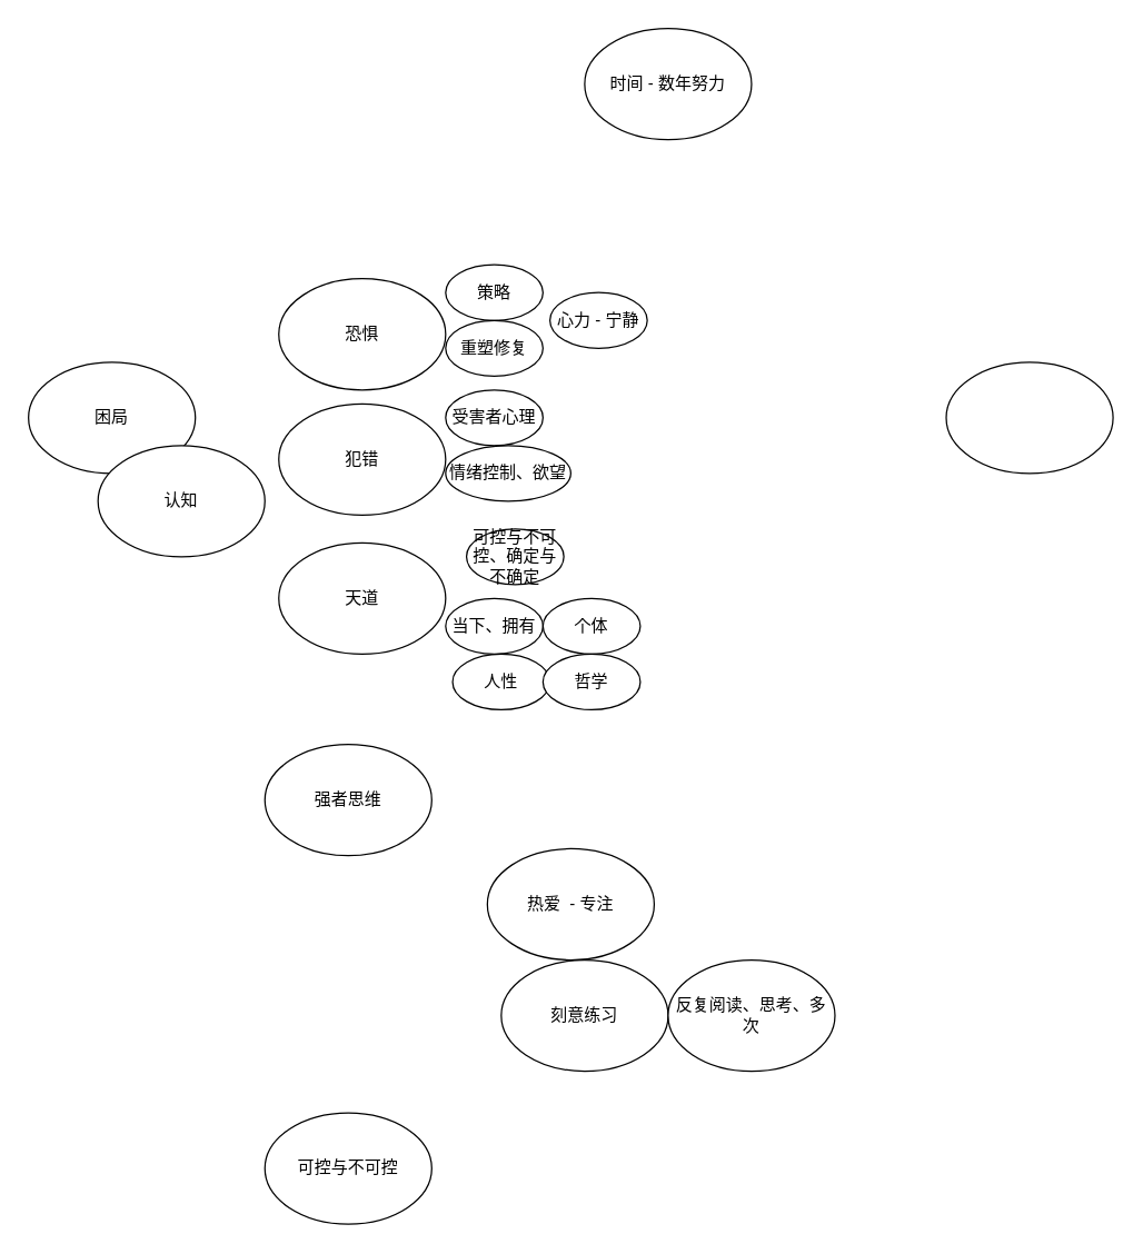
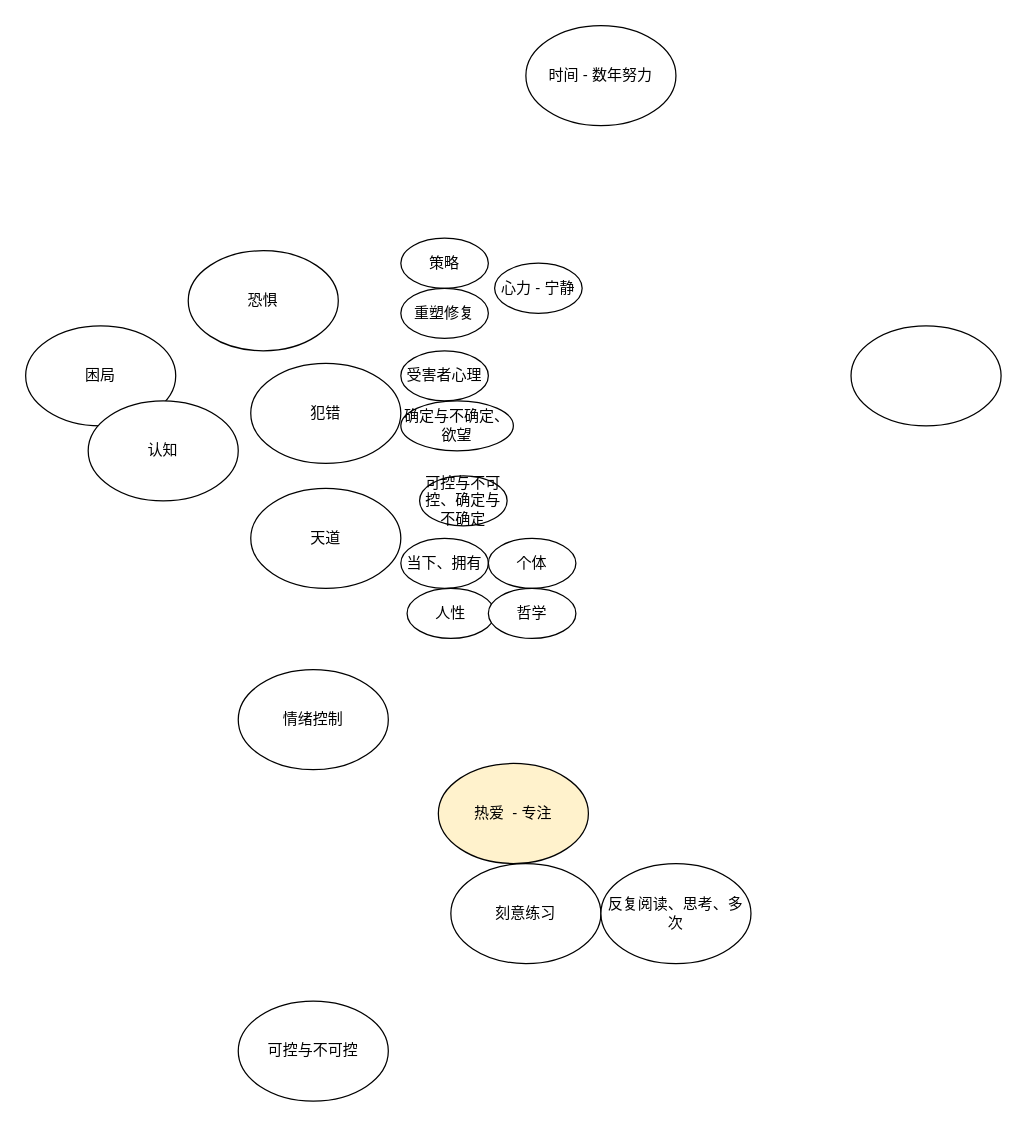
  <mxCell id="0" />
  <mxCell id="1" parent="0" />
  <mxCell id="2" value="困局" style="ellipse;whiteSpace=wrap;html=1;" vertex="1" parent="1"><mxGeometry x="20" y="260" width="120" height="80" as="geometry" /></mxCell>
  <mxCell id="3" value="犯错" style="ellipse;whiteSpace=wrap;html=1;" vertex="1" parent="1"><mxGeometry x="200" y="290" width="120" height="80" as="geometry" /></mxCell>
  <mxCell id="4" value="" style="ellipse;whiteSpace=wrap;html=1;" vertex="1" parent="1"><mxGeometry x="680" y="260" width="120" height="80" as="geometry" /></mxCell>
  <mxCell id="5" value="刻意练习" style="ellipse;whiteSpace=wrap;html=1;" vertex="1" parent="1"><mxGeometry x="360" y="690" width="120" height="80" as="geometry" /></mxCell>
  <mxCell id="6" value="反复阅读、思考、多次" style="ellipse;whiteSpace=wrap;html=1;" vertex="1" parent="1"><mxGeometry x="480" y="690" width="120" height="80" as="geometry" /></mxCell>
  <mxCell id="7" value="时间 - 数年努力" style="ellipse;whiteSpace=wrap;html=1;" vertex="1" parent="1"><mxGeometry x="420" y="20" width="120" height="80" as="geometry" /></mxCell>
- <mxCell id="8" value="恐惧" style="ellipse;whiteSpace=wrap;html=1;" vertex="1" parent="1"><mxGeometry x="200" y="200" width="120" height="80" as="geometry" /></mxCell>
+ <mxCell id="8" value="恐惧" style="ellipse;whiteSpace=wrap;html=1;" vertex="1" parent="1"><mxGeometry x="150" y="200" width="120" height="80" as="geometry" /></mxCell>
  <mxCell id="9" value="受害者心理" style="ellipse;whiteSpace=wrap;html=1;" vertex="1" parent="1"><mxGeometry x="320" y="280" width="70" height="40" as="geometry" /></mxCell>
- <mxCell id="10" value="情绪控制、欲望" style="ellipse;whiteSpace=wrap;html=1;" vertex="1" parent="1"><mxGeometry x="320" y="320" width="90" height="40" as="geometry" /></mxCell>
+ <mxCell id="10" value="确定与不确定、欲望" style="ellipse;whiteSpace=wrap;html=1;" vertex="1" parent="1"><mxGeometry x="320" y="320" width="90" height="40" as="geometry" /></mxCell>
  <mxCell id="11" value="策略" style="ellipse;whiteSpace=wrap;html=1;" vertex="1" parent="1"><mxGeometry x="320" y="190" width="70" height="40" as="geometry" /></mxCell>
  <mxCell id="12" value="重塑修复" style="ellipse;whiteSpace=wrap;html=1;" vertex="1" parent="1"><mxGeometry x="320" y="230" width="70" height="40" as="geometry" /></mxCell>
  <mxCell id="13" value="天道" style="ellipse;whiteSpace=wrap;html=1;" vertex="1" parent="1"><mxGeometry x="200" y="390" width="120" height="80" as="geometry" /></mxCell>
  <mxCell id="14" value="可控与不可控、确定与不确定" style="ellipse;whiteSpace=wrap;html=1;" vertex="1" parent="1"><mxGeometry x="335" y="380" width="70" height="40" as="geometry" /></mxCell>
  <mxCell id="15" value="当下、拥有" style="ellipse;whiteSpace=wrap;html=1;" vertex="1" parent="1"><mxGeometry x="320" y="430" width="70" height="40" as="geometry" /></mxCell>
  <mxCell id="16" value="个体" style="ellipse;whiteSpace=wrap;html=1;" vertex="1" parent="1"><mxGeometry x="390" y="430" width="70" height="40" as="geometry" /></mxCell>
  <mxCell id="17" value="心力 - 宁静" style="ellipse;whiteSpace=wrap;html=1;" vertex="1" parent="1"><mxGeometry x="395" y="210" width="70" height="40" as="geometry" /></mxCell>
  <mxCell id="18" value="人性" style="ellipse;whiteSpace=wrap;html=1;" vertex="1" parent="1"><mxGeometry x="325" y="470" width="70" height="40" as="geometry" /></mxCell>
  <mxCell id="19" value="哲学" style="ellipse;whiteSpace=wrap;html=1;" vertex="1" parent="1"><mxGeometry x="390" y="470" width="70" height="40" as="geometry" /></mxCell>
- <mxCell id="20" value="强者思维" style="ellipse;whiteSpace=wrap;html=1;" vertex="1" parent="1"><mxGeometry x="190" y="535" width="120" height="80" as="geometry" /></mxCell>
+ <mxCell id="20" value="情绪控制" style="ellipse;whiteSpace=wrap;html=1;" vertex="1" parent="1"><mxGeometry x="190" y="535" width="120" height="80" as="geometry" /></mxCell>
  <mxCell id="21" value="认知" style="ellipse;whiteSpace=wrap;html=1;" vertex="1" parent="1"><mxGeometry x="70" y="320" width="120" height="80" as="geometry" /></mxCell>
- <mxCell id="22" value="热爱&amp;nbsp; - 专注" style="ellipse;whiteSpace=wrap;html=1;" vertex="1" parent="1"><mxGeometry x="350" y="610" width="120" height="80" as="geometry" /></mxCell>
+ <mxCell id="22" value="热爱&amp;nbsp; - 专注" style="ellipse;whiteSpace=wrap;html=1;fillColor=#fff2cc;" vertex="1" parent="1"><mxGeometry x="350" y="610" width="120" height="80" as="geometry" /></mxCell>
  <mxCell id="23" value="可控与不可控" style="ellipse;whiteSpace=wrap;html=1;" vertex="1" parent="1"><mxGeometry x="190" y="800" width="120" height="80" as="geometry" /></mxCell>
